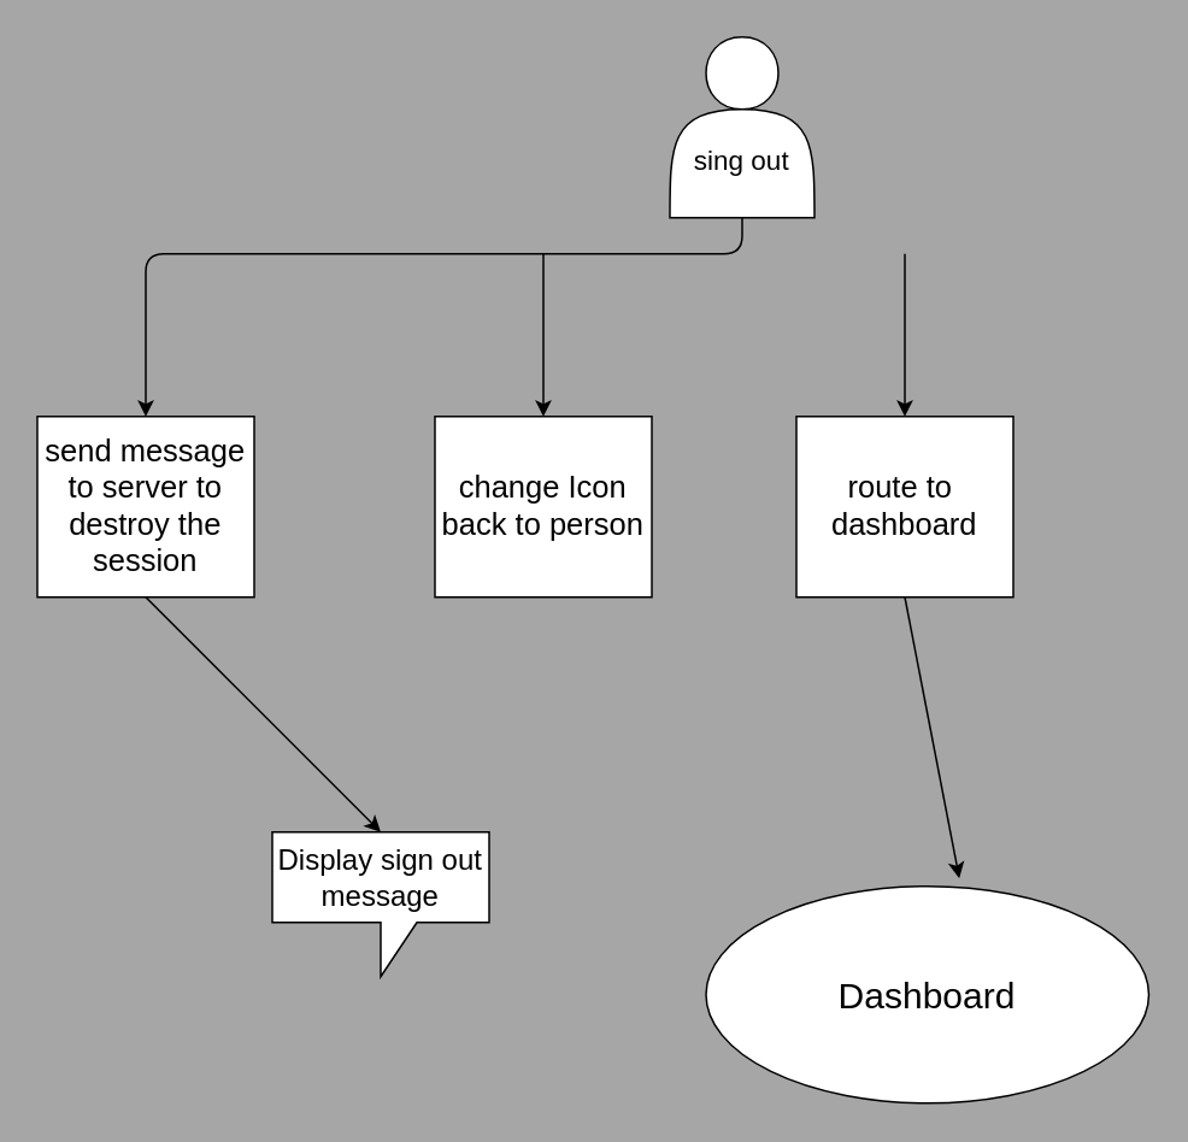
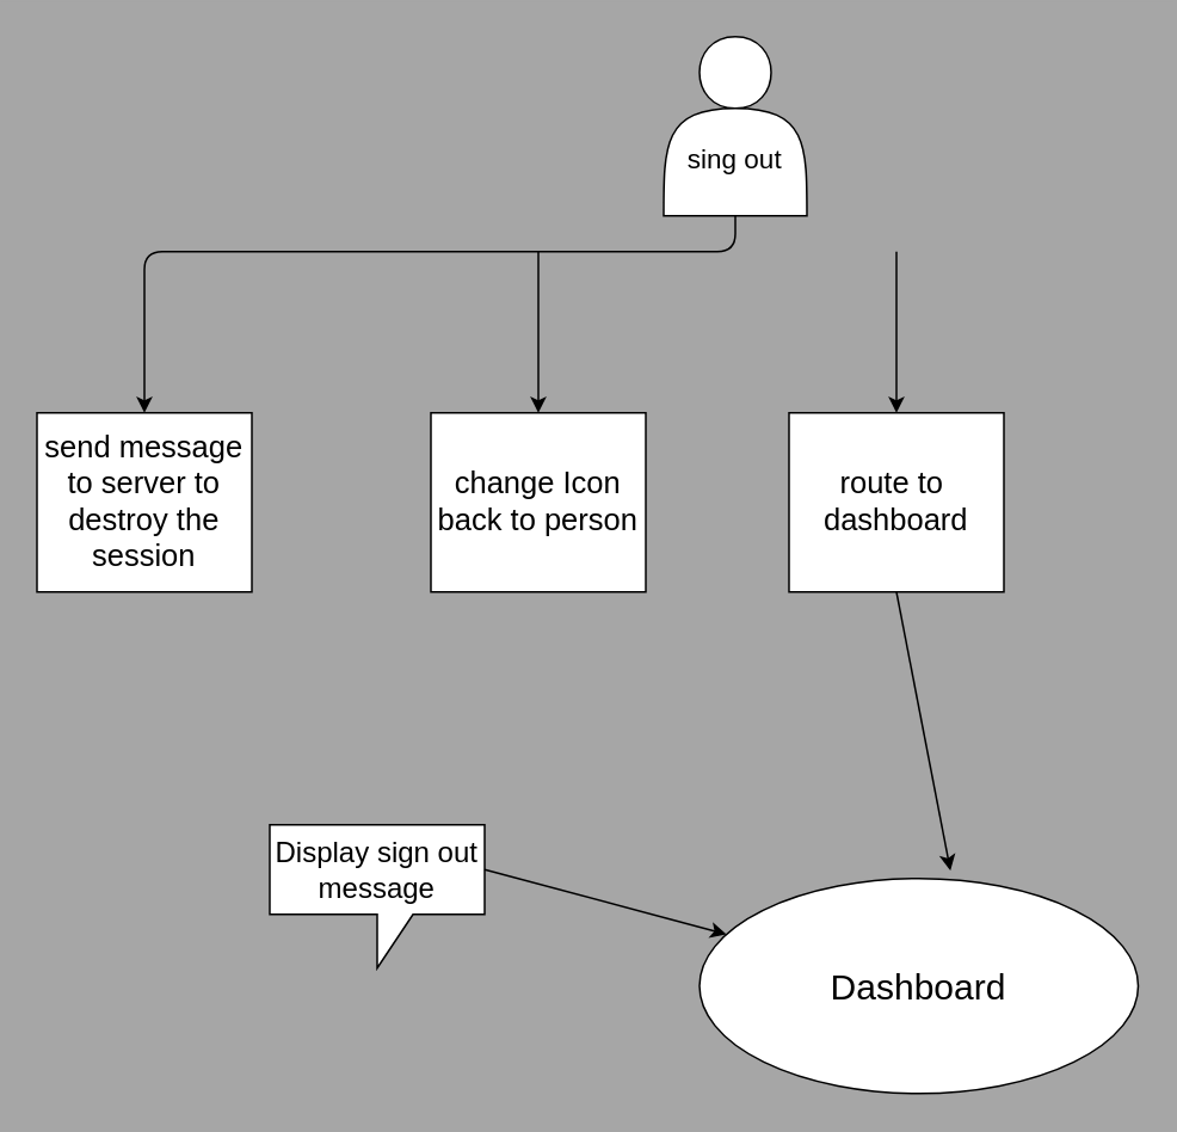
  <mxCell id="0" />
  <mxCell id="1" parent="0" />
  <mxCell id="2" value="&lt;font style=&quot;font-size: 15px&quot;&gt;&lt;br&gt;&lt;br&gt;sing out&lt;/font&gt;" style="shape=actor;whiteSpace=wrap;html=1;" vertex="1" parent="1"><mxGeometry x="370" y="20" width="80" height="100" as="geometry" /></mxCell>
  <mxCell id="3" value="&lt;font style=&quot;font-size: 17px&quot;&gt;change Icon back to person&lt;/font&gt;" style="rounded=0;whiteSpace=wrap;html=1;" vertex="1" parent="1"><mxGeometry x="240" y="230" width="120" height="100" as="geometry" /></mxCell>
  <mxCell id="4" value="&lt;font style=&quot;font-size: 17px&quot;&gt;send message&lt;br&gt;to server to destroy the&lt;br&gt;session&lt;br&gt;&lt;/font&gt;" style="rounded=0;whiteSpace=wrap;html=1;" vertex="1" parent="1"><mxGeometry x="20" y="230" width="120" height="100" as="geometry" /></mxCell>
  <mxCell id="5" value="" style="edgeStyle=segmentEdgeStyle;endArrow=classic;html=1;entryX=0.5;entryY=0;entryDx=0;entryDy=0;" edge="1" parent="1" target="4"><mxGeometry width="50" height="50" relative="1" as="geometry"><mxPoint x="410" y="120" as="sourcePoint" /><mxPoint x="80" y="90" as="targetPoint" /><Array as="points"><mxPoint x="410" y="140" /><mxPoint x="80" y="140" /></Array></mxGeometry></mxCell>
  <mxCell id="6" value="" style="edgeStyle=segmentEdgeStyle;endArrow=classic;html=1;entryX=0.5;entryY=0;entryDx=0;entryDy=0;" edge="1" parent="1" target="3"><mxGeometry width="50" height="50" relative="1" as="geometry"><mxPoint x="300" y="140" as="sourcePoint" /><mxPoint x="300" y="170" as="targetPoint" /><Array as="points" /></mxGeometry></mxCell>
  <mxCell id="7" value="&lt;span style=&quot;font-size: 17px&quot;&gt;route to&amp;nbsp;&lt;br&gt;dashboard&lt;br&gt;&lt;/span&gt;" style="rounded=0;whiteSpace=wrap;html=1;" vertex="1" parent="1"><mxGeometry x="440" y="230" width="120" height="100" as="geometry" /></mxCell>
  <mxCell id="8" value="" style="edgeStyle=segmentEdgeStyle;endArrow=classic;html=1;entryX=0.5;entryY=0;entryDx=0;entryDy=0;" edge="1" parent="1" target="7"><mxGeometry width="50" height="50" relative="1" as="geometry"><mxPoint x="500" y="140" as="sourcePoint" /><mxPoint x="500" y="170" as="targetPoint" /><Array as="points" /></mxGeometry></mxCell>
  <mxCell id="9" value="&lt;font style=&quot;font-size: 16px&quot;&gt;Display sign out message&lt;/font&gt;" style="shape=callout;whiteSpace=wrap;html=1;perimeter=calloutPerimeter;" vertex="1" parent="1"><mxGeometry x="150" y="460" width="120" height="80" as="geometry" /></mxCell>
  <mxCell id="10" value="&lt;font style=&quot;font-size: 20px&quot;&gt;Dashboard&lt;/font&gt;" style="ellipse;whiteSpace=wrap;html=1;" vertex="1" parent="1"><mxGeometry x="390" y="490" width="245" height="120" as="geometry" /></mxCell>
+ <mxCell id="11" value="" style="endArrow=classic;html=1;exitX=0;exitY=0;exitDx=120;exitDy=25;exitPerimeter=0;" edge="1" parent="1" source="9" target="10"><mxGeometry width="50" height="50" relative="1" as="geometry"><mxPoint x="350" y="380" as="sourcePoint" /><mxPoint x="400" y="330" as="targetPoint" /></mxGeometry></mxCell>
  <mxCell id="12" value="" style="endArrow=classic;html=1;exitX=0.5;exitY=1;exitDx=0;exitDy=0;entryX=0.572;entryY=-0.037;entryDx=0;entryDy=0;entryPerimeter=0;" edge="1" parent="1" source="7" target="10"><mxGeometry width="50" height="50" relative="1" as="geometry"><mxPoint x="350" y="380" as="sourcePoint" /><mxPoint x="560" y="400" as="targetPoint" /></mxGeometry></mxCell>
- <mxCell id="13" value="" style="endArrow=classic;html=1;exitX=0.5;exitY=1;exitDx=0;exitDy=0;entryX=0.5;entryY=0;entryDx=0;entryDy=0;entryPerimeter=0;" edge="1" parent="1" source="4" target="9"><mxGeometry width="50" height="50" relative="1" as="geometry"><mxPoint x="350" y="380" as="sourcePoint" /><mxPoint x="400" y="330" as="targetPoint" /></mxGeometry></mxCell>
